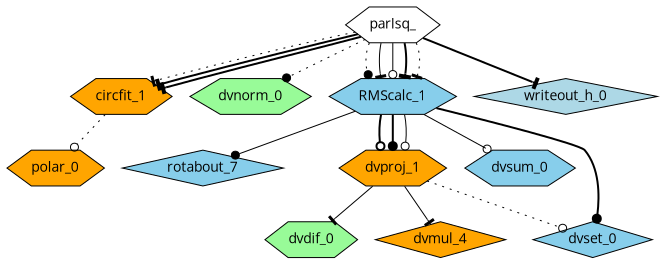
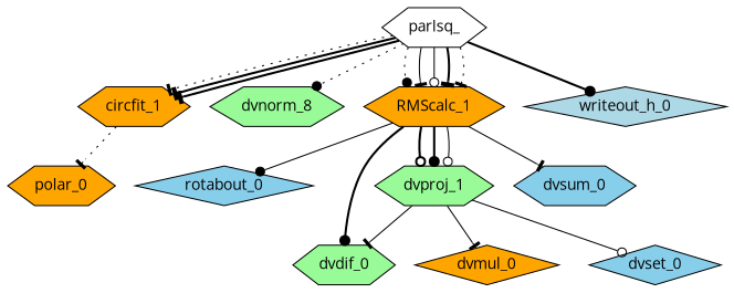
  digraph {
    fontname="Open Sans"
    node [fillcolor=orange fontname="Open Sans" shape=hexagon style=filled]
    edge [arrowhead=tee fontname="Open Sans" style=solid]
    parlsq_ [fillcolor=white]
    circfit_1
-   dvnorm_0 [fillcolor=palegreen]
-   RMScalc_1 [fillcolor=skyblue]
+   dvnorm_0 [fillcolor=palegreen label=dvnorm_8]
+   RMScalc_1
    writeout_h_0 [fillcolor=lightblue shape=diamond]
    polar_0
-   rotabout_0 [fillcolor=skyblue shape=diamond label=rotabout_7]
+   rotabout_0 [fillcolor=skyblue shape=diamond]
    dvdif_0 [fillcolor=palegreen]
-   dvproj_1
+   dvproj_1 [fillcolor=palegreen]
    dvsum_0 [fillcolor=skyblue]
    dvset_0 [fillcolor=skyblue shape=diamond]
-   dvmul_0 [shape=diamond label=dvmul_4]
+   dvmul_0 [shape=diamond]
    parlsq_ -> circfit_1 [style=dotted]
    parlsq_ -> circfit_1 [style=bold]
    parlsq_ -> circfit_1 [style=bold]
    parlsq_ -> dvnorm_0 [arrowhead=dot style=dotted]
    parlsq_ -> RMScalc_1 [arrowhead=dot style=dotted]
    parlsq_ -> RMScalc_1
    parlsq_ -> RMScalc_1 [arrowhead=odot]
    parlsq_ -> RMScalc_1 [style=bold]
    parlsq_ -> RMScalc_1 [style=dotted]
-   parlsq_ -> writeout_h_0 [style=bold]
-   circfit_1 -> polar_0 [arrowhead=odot style=dotted]
+   parlsq_ -> writeout_h_0 [arrowhead=dot style=bold]
+   circfit_1 -> polar_0 [style=dotted]
    RMScalc_1 -> rotabout_0 [arrowhead=dot]
-   RMScalc_1 -> dvset_0 [arrowhead=dot style=bold]
+   RMScalc_1 -> dvdif_0 [arrowhead=dot style=bold]
    RMScalc_1 -> dvproj_1 [arrowhead=odot style=bold]
    RMScalc_1 -> dvproj_1 [arrowhead=dot style=bold]
    RMScalc_1 -> dvproj_1 [arrowhead=odot]
-   RMScalc_1 -> dvsum_0 [arrowhead=odot]
+   RMScalc_1 -> dvsum_0
    dvproj_1 -> dvdif_0
-   dvproj_1 -> dvset_0 [arrowhead=odot style=dotted]
+   dvproj_1 -> dvset_0 [arrowhead=odot]
    dvproj_1 -> dvmul_0
  }
